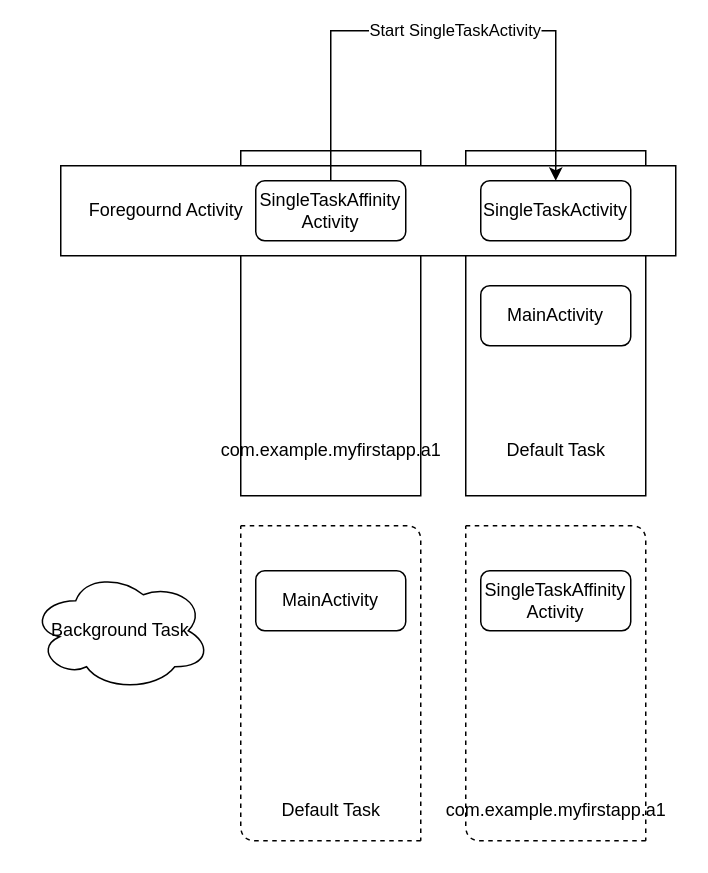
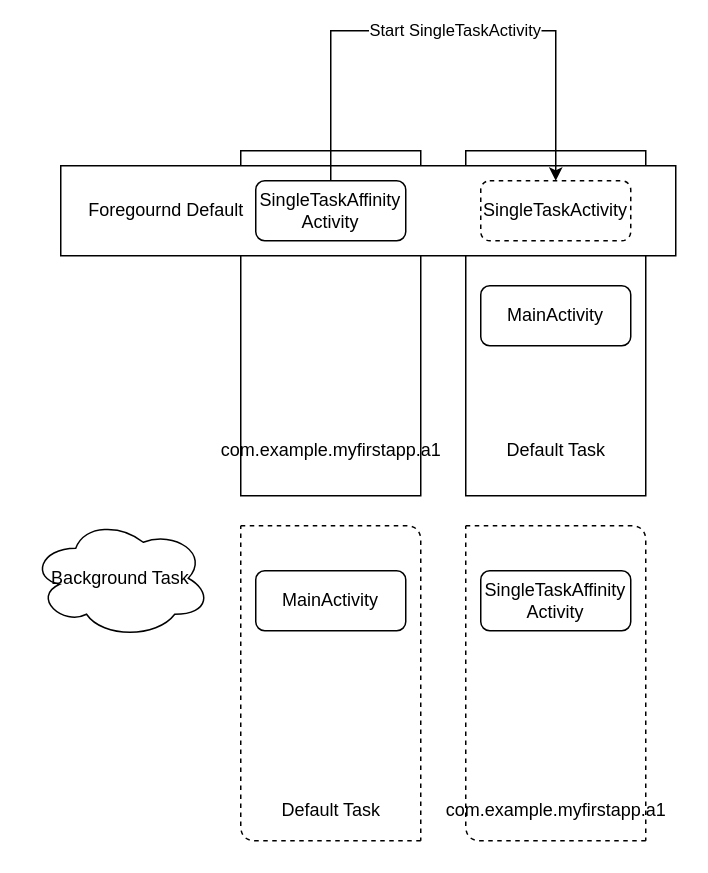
  <mxCell id="0" />
  <mxCell id="1" parent="0" />
  <mxCell id="2" value="" style="group" vertex="1" connectable="0" parent="1"><mxGeometry x="160" y="100" width="140" height="230" as="geometry" /></mxCell>
  <mxCell id="3" value="" style="whiteSpace=wrap;html=1;" vertex="1" parent="2"><mxGeometry width="120" height="230" as="geometry" /></mxCell>
  <mxCell id="4" value="com.example.myfirstapp.a1" style="text;html=1;align=center;verticalAlign=middle;resizable=0;points=[];autosize=1;" vertex="1" parent="2"><mxGeometry x="-20" y="190" width="160" height="20" as="geometry" /></mxCell>
  <mxCell id="5" value="" style="whiteSpace=wrap;html=1;" vertex="1" parent="1"><mxGeometry x="310" y="100" width="120" height="230" as="geometry" /></mxCell>
  <mxCell id="6" value="" style="rounded=0;whiteSpace=wrap;html=1;" vertex="1" parent="1"><mxGeometry x="40" y="110" width="410" height="60" as="geometry" /></mxCell>
  <mxCell id="7" value="Start SingleTaskActivity" style="edgeStyle=orthogonalEdgeStyle;rounded=0;orthogonalLoop=1;jettySize=auto;html=1;entryX=0.5;entryY=0;entryDx=0;entryDy=0;" edge="1" parent="1" target="9"><mxGeometry x="0.045" relative="1" as="geometry"><Array as="points"><mxPoint x="220" y="20" /><mxPoint x="370" y="20" /></Array><mxPoint x="220" y="120" as="sourcePoint" /><mxPoint as="offset" /></mxGeometry></mxCell>
- <mxCell id="8" value="Foregournd Activity" style="text;html=1;align=center;verticalAlign=middle;resizable=0;points=[];autosize=1;" vertex="1" parent="1"><mxGeometry x="50" y="130" width="120" height="20" as="geometry" /></mxCell>
- <mxCell id="9" value="&lt;font style=&quot;font-size: 12px&quot;&gt;SingleTaskActivity&lt;/font&gt;" style="rounded=1;whiteSpace=wrap;html=1;" vertex="1" parent="1"><mxGeometry x="320" y="120" width="100" height="40" as="geometry" /></mxCell>
+ <mxCell id="8" value="Foregournd Default" style="text;html=1;align=center;verticalAlign=middle;resizable=0;points=[];autosize=1;" vertex="1" parent="1"><mxGeometry x="50" y="130" width="120" height="20" as="geometry" /></mxCell>
+ <mxCell id="9" value="&lt;font style=&quot;font-size: 12px&quot;&gt;SingleTaskActivity&lt;/font&gt;" style="rounded=1;whiteSpace=wrap;html=1;dashed=1;" vertex="1" parent="1"><mxGeometry x="320" y="120" width="100" height="40" as="geometry" /></mxCell>
  <mxCell id="10" value="com.example.myfirstapp.a1" style="text;html=1;align=center;verticalAlign=middle;resizable=0;points=[];autosize=1;" vertex="1" parent="1"><mxGeometry x="290" y="530" width="160" height="20" as="geometry" /></mxCell>
  <mxCell id="11" value="" style="group" vertex="1" connectable="0" parent="1"><mxGeometry x="160" y="350" width="140" height="210" as="geometry" /></mxCell>
  <mxCell id="12" value="" style="endArrow=none;dashed=1;html=1;" edge="1" parent="11"><mxGeometry width="50" height="50" relative="1" as="geometry"><mxPoint x="120.0" y="210" as="sourcePoint" /><mxPoint as="targetPoint" /><Array as="points"><mxPoint y="210" /></Array></mxGeometry></mxCell>
  <mxCell id="13" value="" style="endArrow=none;dashed=1;html=1;" edge="1" parent="11"><mxGeometry width="50" height="50" relative="1" as="geometry"><mxPoint as="sourcePoint" /><mxPoint x="120.0" y="210" as="targetPoint" /><Array as="points"><mxPoint x="120.0" /></Array></mxGeometry></mxCell>
  <mxCell id="14" value="MainActivity" style="rounded=1;whiteSpace=wrap;html=1;" vertex="1" parent="11"><mxGeometry x="10" y="30" width="100" height="40" as="geometry" /></mxCell>
  <mxCell id="15" value="Default Task" style="text;html=1;align=center;verticalAlign=middle;resizable=0;points=[];autosize=1;" vertex="1" parent="11"><mxGeometry x="20" y="180" width="80" height="20" as="geometry" /></mxCell>
- <mxCell id="16" value="Background Task" style="ellipse;shape=cloud;whiteSpace=wrap;html=1;" vertex="1" parent="1"><mxGeometry x="20" y="380" width="120" height="80" as="geometry" /></mxCell>
+ <mxCell id="16" value="Background Task" style="ellipse;shape=cloud;whiteSpace=wrap;html=1;" vertex="1" parent="1"><mxGeometry x="20" y="345" width="120" height="80" as="geometry" /></mxCell>
  <mxCell id="17" value="" style="endArrow=none;dashed=1;html=1;" edge="1" parent="1"><mxGeometry x="170" y="430" width="50" height="50" as="geometry"><mxPoint x="430" y="560" as="sourcePoint" /><mxPoint x="310" y="350" as="targetPoint" /><Array as="points"><mxPoint x="310" y="560" /></Array></mxGeometry></mxCell>
  <mxCell id="18" value="" style="endArrow=none;dashed=1;html=1;" edge="1" parent="1"><mxGeometry x="170" y="430" width="50" height="50" as="geometry"><mxPoint x="310" y="350" as="sourcePoint" /><mxPoint x="430" y="560" as="targetPoint" /><Array as="points"><mxPoint x="430" y="350" /></Array></mxGeometry></mxCell>
  <mxCell id="19" value="Default Task" style="text;html=1;align=center;verticalAlign=middle;resizable=0;points=[];autosize=1;" vertex="1" parent="1"><mxGeometry x="330" y="290" width="80" height="20" as="geometry" /></mxCell>
  <mxCell id="20" value="&lt;font style=&quot;font-size: 12px&quot;&gt;SingleTaskAffinity&lt;br&gt;Activity&lt;/font&gt;" style="rounded=1;whiteSpace=wrap;html=1;" vertex="1" parent="1"><mxGeometry x="170" y="120" width="100" height="40" as="geometry" /></mxCell>
  <mxCell id="21" value="MainActivity" style="rounded=1;whiteSpace=wrap;html=1;" vertex="1" parent="1"><mxGeometry x="320" y="190" width="100" height="40" as="geometry" /></mxCell>
  <mxCell id="22" value="&lt;font style=&quot;font-size: 12px&quot;&gt;SingleTaskAffinity&lt;br&gt;Activity&lt;/font&gt;" style="rounded=1;whiteSpace=wrap;html=1;" vertex="1" parent="1"><mxGeometry x="320" y="380" width="100" height="40" as="geometry" /></mxCell>
